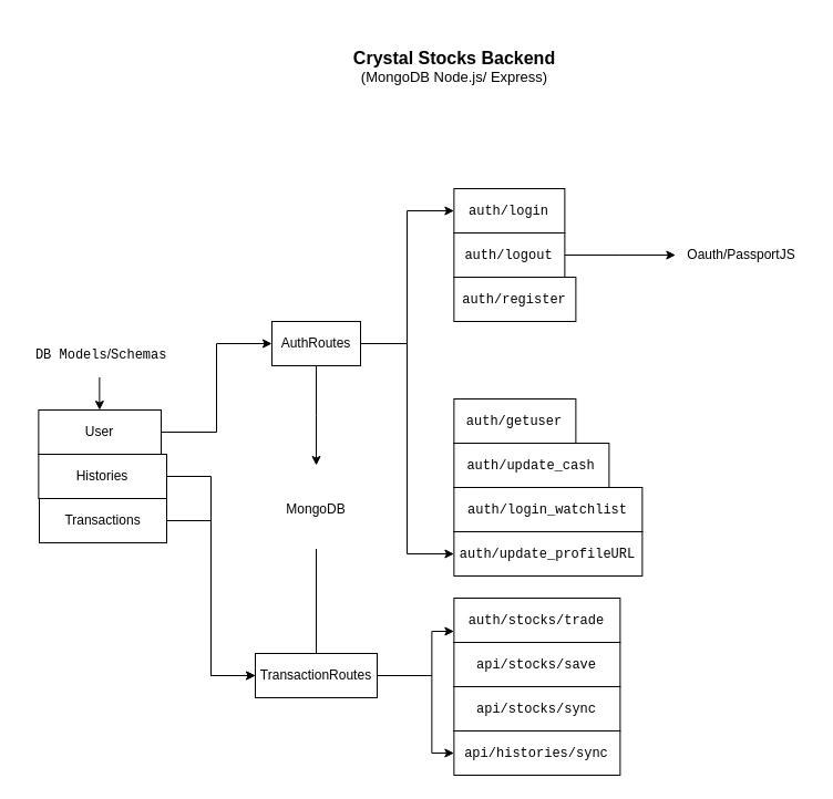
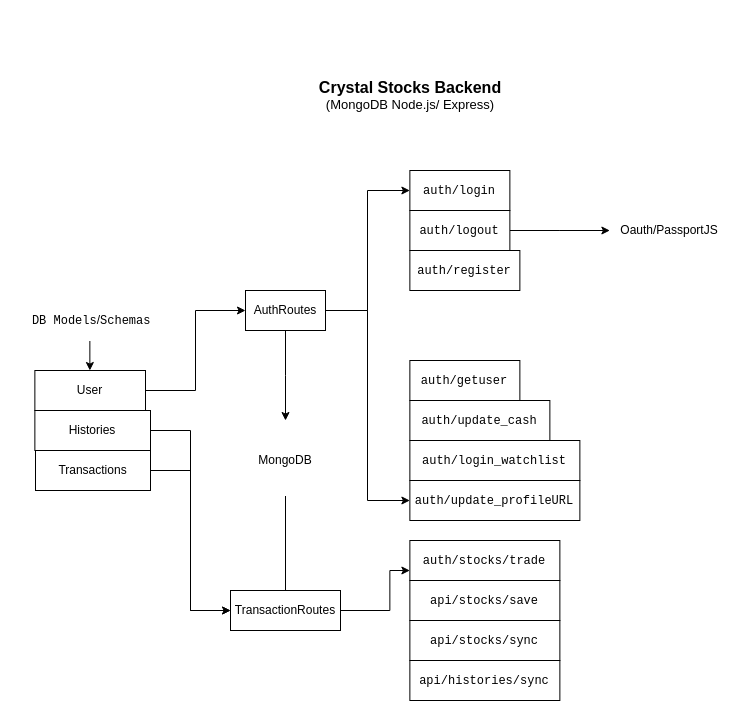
  <mxCell id="0" />
  <mxCell id="1" parent="0" />
  <mxCell id="2" style="edgeStyle=orthogonalEdgeStyle;rounded=0;orthogonalLoop=1;jettySize=auto;html=1;labelBackgroundColor=none;fontColor=#000000;" edge="1" parent="1" source="3"><mxGeometry relative="1" as="geometry"><mxPoint x="285" y="420" as="targetPoint" /></mxGeometry></mxCell>
  <mxCell id="3" value="&lt;font&gt;AuthRoutes&lt;/font&gt;" style="whiteSpace=wrap;html=1;labelBackgroundColor=none;fontColor=#000000;" vertex="1" parent="1"><mxGeometry x="245" y="290" width="80" height="40" as="geometry" /></mxCell>
  <mxCell id="4" value="&lt;span style=&quot;font-family: menlo, monaco, &amp;quot;courier new&amp;quot;, monospace;&quot;&gt;auth&lt;/span&gt;&lt;span style=&quot;font-family: menlo, monaco, &amp;quot;courier new&amp;quot;, monospace;&quot;&gt;/register&lt;/span&gt;&lt;span style=&quot;font-family: menlo, monaco, &amp;quot;courier new&amp;quot;, monospace;&quot;&gt;&lt;br&gt;&lt;/span&gt;" style="whiteSpace=wrap;html=1;labelBackgroundColor=none;fontColor=#000000;" vertex="1" parent="1"><mxGeometry x="409.37" y="250" width="110" height="40" as="geometry" /></mxCell>
  <mxCell id="5" value="" style="edgeStyle=elbowEdgeStyle;elbow=horizontal;html=1;rounded=0;entryX=0;entryY=0.5;entryDx=0;entryDy=0;labelBackgroundColor=none;fontColor=#000000;" edge="1" parent="1" source="3" target="9"><mxGeometry relative="1" as="geometry" /></mxCell>
  <mxCell id="6" value="&lt;div style=&quot;font-family: menlo, monaco, &amp;quot;courier new&amp;quot;, monospace; line-height: 18px;&quot;&gt;&lt;span style=&quot;&quot;&gt;auth/login&lt;/span&gt;&lt;br&gt;&lt;/div&gt;" style="whiteSpace=wrap;html=1;labelBackgroundColor=none;fontColor=#000000;" vertex="1" parent="1"><mxGeometry x="409.37" y="170" width="100" height="40" as="geometry" /></mxCell>
  <mxCell id="7" value="" style="edgeStyle=elbowEdgeStyle;elbow=horizontal;html=1;rounded=0;labelBackgroundColor=none;fontColor=#000000;" edge="1" parent="1" source="3" target="6"><mxGeometry relative="1" as="geometry" /></mxCell>
  <mxCell id="8" value="&lt;div style=&quot;font-family: menlo, monaco, &amp;quot;courier new&amp;quot;, monospace; line-height: 18px;&quot;&gt;&lt;div style=&quot;font-family: &amp;quot;menlo&amp;quot; , &amp;quot;monaco&amp;quot; , &amp;quot;courier new&amp;quot; , monospace ; line-height: 18px&quot;&gt;&lt;span style=&quot;&quot;&gt;auth&lt;/span&gt;&lt;span style=&quot;&quot;&gt;/getuser&lt;/span&gt;&lt;/div&gt;&lt;/div&gt;" style="whiteSpace=wrap;html=1;labelBackgroundColor=none;fontColor=#000000;" vertex="1" parent="1"><mxGeometry x="409.37" y="360" width="110" height="40" as="geometry" /></mxCell>
  <mxCell id="9" value="&lt;div style=&quot;font-family: menlo, monaco, &amp;quot;courier new&amp;quot;, monospace; line-height: 18px;&quot;&gt;&lt;div style=&quot;font-family: &amp;quot;menlo&amp;quot; , &amp;quot;monaco&amp;quot; , &amp;quot;courier new&amp;quot; , monospace ; line-height: 18px&quot;&gt;&lt;span style=&quot;&quot;&gt;auth&lt;/span&gt;&lt;span style=&quot;&quot;&gt;/update_profileURL&lt;/span&gt;&lt;/div&gt;&lt;/div&gt;" style="whiteSpace=wrap;html=1;labelBackgroundColor=none;fontColor=#000000;" vertex="1" parent="1"><mxGeometry x="409.37" y="480" width="170" height="40" as="geometry" /></mxCell>
  <mxCell id="10" value="&lt;div style=&quot;font-family: menlo, monaco, &amp;quot;courier new&amp;quot;, monospace; line-height: 18px;&quot;&gt;&lt;div style=&quot;font-family: &amp;quot;menlo&amp;quot; , &amp;quot;monaco&amp;quot; , &amp;quot;courier new&amp;quot; , monospace ; line-height: 18px&quot;&gt;&lt;span style=&quot;&quot;&gt;auth&lt;/span&gt;&lt;span style=&quot;&quot;&gt;/login_watchlist&lt;/span&gt;&lt;/div&gt;&lt;/div&gt;" style="whiteSpace=wrap;html=1;labelBackgroundColor=none;fontColor=#000000;" vertex="1" parent="1"><mxGeometry x="409.37" y="440" width="170" height="40" as="geometry" /></mxCell>
  <mxCell id="11" value="&lt;div style=&quot;font-family: menlo, monaco, &amp;quot;courier new&amp;quot;, monospace; line-height: 18px;&quot;&gt;&lt;div style=&quot;font-family: &amp;quot;menlo&amp;quot; , &amp;quot;monaco&amp;quot; , &amp;quot;courier new&amp;quot; , monospace ; line-height: 18px&quot;&gt;&lt;div style=&quot;font-family: &amp;quot;menlo&amp;quot; , &amp;quot;monaco&amp;quot; , &amp;quot;courier new&amp;quot; , monospace ; line-height: 18px&quot;&gt;&lt;span style=&quot;&quot;&gt;auth&lt;/span&gt;&lt;span style=&quot;&quot;&gt;/update_cash&lt;/span&gt;&lt;/div&gt;&lt;/div&gt;&lt;/div&gt;" style="whiteSpace=wrap;html=1;labelBackgroundColor=none;fontColor=#000000;" vertex="1" parent="1"><mxGeometry x="409.37" y="400" width="140" height="40" as="geometry" /></mxCell>
  <mxCell id="12" style="edgeStyle=orthogonalEdgeStyle;rounded=0;orthogonalLoop=1;jettySize=auto;html=1;entryX=0.5;entryY=1;entryDx=0;entryDy=0;labelBackgroundColor=none;fontColor=#000000;endArrow=none;" edge="1" parent="1" source="13" target="32"><mxGeometry relative="1" as="geometry" /></mxCell>
  <mxCell id="13" value="&lt;font&gt;TransactionRoutes&lt;/font&gt;" style="whiteSpace=wrap;html=1;labelBackgroundColor=none;fontColor=#000000;" vertex="1" parent="1"><mxGeometry x="230" y="590" width="110" height="40" as="geometry" /></mxCell>
  <mxCell id="14" value="&lt;div style=&quot;font-family: menlo, monaco, &amp;quot;courier new&amp;quot;, monospace; line-height: 18px;&quot;&gt;&lt;span style=&quot;&quot;&gt;auth/&lt;/span&gt;&lt;span style=&quot;font-family: menlo, monaco, &amp;quot;courier new&amp;quot;, monospace;&quot;&gt;stocks/trade&lt;/span&gt;&lt;/div&gt;" style="whiteSpace=wrap;html=1;labelBackgroundColor=none;fontColor=#000000;" vertex="1" parent="1"><mxGeometry x="409.37" y="540" width="150" height="40" as="geometry" /></mxCell>
  <mxCell id="15" value="&lt;div style=&quot;font-family: menlo, monaco, &amp;quot;courier new&amp;quot;, monospace; line-height: 18px;&quot;&gt;&lt;span style=&quot;&quot;&gt;api&lt;/span&gt;&lt;span style=&quot;font-family: menlo, monaco, &amp;quot;courier new&amp;quot;, monospace;&quot;&gt;/stocks/sync&lt;/span&gt;&lt;/div&gt;" style="whiteSpace=wrap;html=1;labelBackgroundColor=none;fontColor=#000000;" vertex="1" parent="1"><mxGeometry x="409.37" y="620" width="150" height="40" as="geometry" /></mxCell>
  <mxCell id="16" value="&lt;div style=&quot;font-family: menlo, monaco, &amp;quot;courier new&amp;quot;, monospace; line-height: 18px;&quot;&gt;&lt;span style=&quot;&quot;&gt;api&lt;/span&gt;&lt;span style=&quot;font-family: menlo, monaco, &amp;quot;courier new&amp;quot;, monospace;&quot;&gt;/stocks/save&lt;/span&gt;&lt;/div&gt;" style="whiteSpace=wrap;html=1;labelBackgroundColor=none;fontColor=#000000;" vertex="1" parent="1"><mxGeometry x="409.37" y="580" width="150" height="40" as="geometry" /></mxCell>
  <mxCell id="17" value="&lt;div style=&quot;font-family: menlo, monaco, &amp;quot;courier new&amp;quot;, monospace; line-height: 18px;&quot;&gt;&lt;span style=&quot;&quot;&gt;api&lt;/span&gt;&lt;span style=&quot;font-family: menlo, monaco, &amp;quot;courier new&amp;quot;, monospace;&quot;&gt;/histories/sync&lt;/span&gt;&lt;/div&gt;" style="whiteSpace=wrap;html=1;labelBackgroundColor=none;fontColor=#000000;" vertex="1" parent="1"><mxGeometry x="409.37" y="660" width="150" height="40" as="geometry" /></mxCell>
  <mxCell id="18" value="" style="edgeStyle=elbowEdgeStyle;elbow=horizontal;html=1;rounded=0;entryX=0;entryY=0.75;entryDx=0;entryDy=0;exitX=1;exitY=0.5;exitDx=0;exitDy=0;labelBackgroundColor=none;fontColor=#000000;" edge="1" parent="1" source="13" target="14"><mxGeometry relative="1" as="geometry"><mxPoint x="379.37" y="610" as="sourcePoint" /><mxPoint x="404.37" y="560" as="targetPoint" /><Array as="points"><mxPoint x="389.37" y="570" /><mxPoint x="394.37" y="580" /></Array></mxGeometry></mxCell>
- <mxCell id="19" value="" style="edgeStyle=elbowEdgeStyle;elbow=horizontal;html=1;rounded=0;exitX=1;exitY=0.5;exitDx=0;exitDy=0;entryX=0;entryY=0.5;entryDx=0;entryDy=0;labelBackgroundColor=none;fontColor=#000000;" edge="1" parent="1" source="13" target="17"><mxGeometry relative="1" as="geometry"><mxPoint x="389.37" y="620" as="sourcePoint" /><mxPoint x="404.37" y="670" as="targetPoint" /><Array as="points"><mxPoint x="389.37" y="650" /><mxPoint x="392.37" y="630" /></Array></mxGeometry></mxCell>
  <mxCell id="20" style="edgeStyle=orthogonalEdgeStyle;rounded=0;orthogonalLoop=1;jettySize=auto;html=1;entryX=0;entryY=0.5;entryDx=0;entryDy=0;labelBackgroundColor=none;fontColor=#000000;" edge="1" parent="1" source="21" target="3"><mxGeometry relative="1" as="geometry" /></mxCell>
  <mxCell id="21" value="User" style="rounded=0;whiteSpace=wrap;html=1;labelBackgroundColor=none;fontColor=#000000;" vertex="1" parent="1"><mxGeometry x="34.37" y="370" width="110.63" height="40" as="geometry" /></mxCell>
  <mxCell id="22" style="edgeStyle=orthogonalEdgeStyle;rounded=0;orthogonalLoop=1;jettySize=auto;html=1;exitX=1;exitY=0.5;exitDx=0;exitDy=0;entryX=0;entryY=0.5;entryDx=0;entryDy=0;labelBackgroundColor=none;fontColor=#000000;endArrow=open;" edge="1" parent="1" source="23" target="13"><mxGeometry relative="1" as="geometry" /></mxCell>
  <mxCell id="23" value="Histories" style="rounded=0;whiteSpace=wrap;html=1;labelBackgroundColor=none;fontColor=#000000;" vertex="1" parent="1"><mxGeometry x="34.37" y="410" width="115.63" height="40" as="geometry" /></mxCell>
  <mxCell id="24" style="edgeStyle=orthogonalEdgeStyle;rounded=0;orthogonalLoop=1;jettySize=auto;html=1;entryX=0;entryY=0.5;entryDx=0;entryDy=0;labelBackgroundColor=none;fontColor=#000000;" edge="1" parent="1" source="25" target="13"><mxGeometry relative="1" as="geometry" /></mxCell>
  <mxCell id="25" value="Transactions&lt;br&gt;" style="rounded=0;whiteSpace=wrap;html=1;labelBackgroundColor=none;fontColor=#000000;" vertex="1" parent="1"><mxGeometry x="35" y="450" width="115" height="40" as="geometry" /></mxCell>
  <mxCell id="26" value="" style="edgeStyle=orthogonalEdgeStyle;rounded=0;orthogonalLoop=1;jettySize=auto;html=1;labelBackgroundColor=none;fontColor=#000000;" edge="1" parent="1"><mxGeometry relative="1" as="geometry"><mxPoint x="89.37" y="340" as="sourcePoint" /><mxPoint x="89.37" y="370" as="targetPoint" /></mxGeometry></mxCell>
- <mxCell id="27" value="&lt;span style=&quot;font-size: 16px&quot;&gt;&lt;b&gt;Crystal Stocks&amp;nbsp;&lt;/b&gt;&lt;/span&gt;&lt;b style=&quot;font-size: 16px&quot;&gt;Backend&lt;/b&gt;&lt;br&gt;&lt;font style=&quot;font-size: 13px&quot;&gt;(MongoDB Node.js/ Express)&lt;/font&gt;" style="ellipse;shape=doubleEllipse;whiteSpace=wrap;html=1;strokeColor=#FFFFFF;fontColor=#000000;" vertex="1" parent="1"><mxGeometry x="280" y="20" width="260" height="80" as="geometry" /></mxCell>
+ <mxCell id="27" value="&lt;span style=&quot;font-size: 16px&quot;&gt;&lt;b&gt;Crystal Stocks&amp;nbsp;&lt;/b&gt;&lt;/span&gt;&lt;b style=&quot;font-size: 16px&quot;&gt;Backend&lt;/b&gt;&lt;br&gt;&lt;font style=&quot;font-size: 13px&quot;&gt;(MongoDB Node.js/ Express)&lt;/font&gt;" style="ellipse;shape=doubleEllipse;whiteSpace=wrap;html=1;strokeColor=#FFFFFF;fontColor=#000000;" vertex="1" parent="1"><mxGeometry x="280" y="55" width="260" height="80" as="geometry" /></mxCell>
  <mxCell id="28" style="edgeStyle=orthogonalEdgeStyle;rounded=0;orthogonalLoop=1;jettySize=auto;html=1;entryX=0;entryY=0.5;entryDx=0;entryDy=0;labelBackgroundColor=none;fontColor=#000000;" edge="1" parent="1" source="29"><mxGeometry relative="1" as="geometry"><mxPoint x="609.37" y="230" as="targetPoint" /></mxGeometry></mxCell>
  <mxCell id="29" value="&lt;div style=&quot;font-family: &amp;#34;menlo&amp;#34; , &amp;#34;monaco&amp;#34; , &amp;#34;courier new&amp;#34; , monospace ; line-height: 18px&quot;&gt;auth/logout&lt;br&gt;&lt;/div&gt;" style="whiteSpace=wrap;html=1;labelBackgroundColor=none;fontColor=#000000;" vertex="1" parent="1"><mxGeometry x="409.37" y="210" width="100" height="40" as="geometry" /></mxCell>
  <mxCell id="30" value="&lt;span&gt;&amp;nbsp;&lt;/span&gt;&lt;span style=&quot;font-family: &amp;#34;menlo&amp;#34; , &amp;#34;monaco&amp;#34; , &amp;#34;courier new&amp;#34; , monospace&quot;&gt;DB&amp;nbsp;&lt;/span&gt;&lt;font face=&quot;Menlo, Monaco, Courier New, monospace&quot;&gt;Models&lt;/font&gt;&lt;span&gt;/&lt;/span&gt;&lt;span style=&quot;font-family: &amp;#34;menlo&amp;#34; , &amp;#34;monaco&amp;#34; , &amp;#34;courier new&amp;#34; , monospace&quot;&gt;Schemas&lt;/span&gt;" style="rounded=1;whiteSpace=wrap;html=1;labelBackgroundColor=none;fontColor=#000000;strokeColor=#FFFFFF;" vertex="1" parent="1"><mxGeometry x="20" y="300" width="138.75" height="40" as="geometry" /></mxCell>
  <mxCell id="31" value="Oauth/PassportJS" style="rounded=1;whiteSpace=wrap;html=1;labelBackgroundColor=none;fontColor=#000000;strokeColor=#FFFFFF;" vertex="1" parent="1"><mxGeometry x="609.37" y="200" width="120" height="60" as="geometry" /></mxCell>
  <mxCell id="32" value="MongoDB" style="rounded=1;whiteSpace=wrap;html=1;labelBackgroundColor=none;fontColor=#000000;strokeColor=#FFFFFF;" vertex="1" parent="1"><mxGeometry x="225" y="425" width="120" height="70" as="geometry" /></mxCell>
